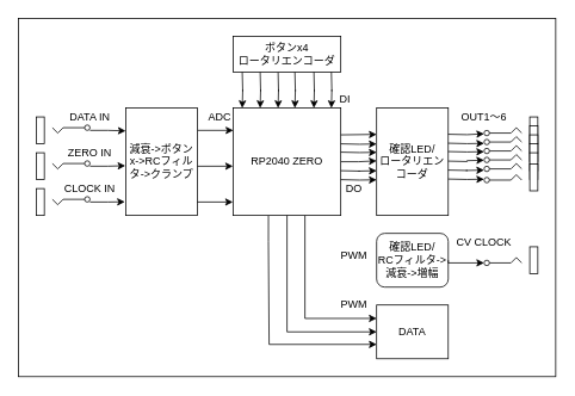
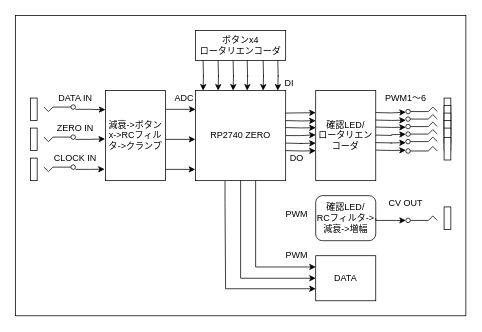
  <mxCell id="0" />
  <mxCell id="1" parent="0" />
  <mxCell id="2" value="" style="rounded=0;whiteSpace=wrap;html=1;" vertex="1" parent="1"><mxGeometry x="20" y="20" width="600" height="400" as="geometry" /></mxCell>
  <mxCell id="3" value="確認LED/&lt;div&gt;ロータリエンコーダ&lt;/div&gt;" style="rounded=0;whiteSpace=wrap;html=1;" vertex="1" parent="1"><mxGeometry x="420" y="120" width="80" height="120" as="geometry" /></mxCell>
  <mxCell id="4" style="edgeStyle=orthogonalEdgeStyle;rounded=0;orthogonalLoop=1;jettySize=auto;html=1;entryX=0;entryY=0.5;entryDx=0;entryDy=0;" edge="1" parent="1" source="6"><mxGeometry relative="1" as="geometry"><mxPoint x="420" y="179" as="targetPoint" /></mxGeometry></mxCell>
  <mxCell id="5" style="edgeStyle=orthogonalEdgeStyle;rounded=0;orthogonalLoop=1;jettySize=auto;html=1;entryX=0;entryY=0.25;entryDx=0;entryDy=0;" edge="1" parent="1" source="6" target="52"><mxGeometry relative="1" as="geometry"><Array as="points"><mxPoint x="340" y="355" /></Array></mxGeometry></mxCell>
- <mxCell id="6" value="RP2040 ZERO" style="whiteSpace=wrap;html=1;aspect=fixed;" vertex="1" parent="1"><mxGeometry x="260" y="120" width="120" height="120" as="geometry" /></mxCell>
+ <mxCell id="6" value="RP2740 ZERO" style="whiteSpace=wrap;html=1;aspect=fixed;" vertex="1" parent="1"><mxGeometry x="260" y="120" width="120" height="120" as="geometry" /></mxCell>
  <mxCell id="7" style="edgeStyle=orthogonalEdgeStyle;rounded=0;orthogonalLoop=1;jettySize=auto;html=1;" edge="1" parent="1" source="8"><mxGeometry relative="1" as="geometry"><mxPoint x="260" y="145" as="targetPoint" /><Array as="points"><mxPoint x="250" y="145" /><mxPoint x="250" y="145" /></Array></mxGeometry></mxCell>
  <mxCell id="8" value="減衰-&amp;gt;ボタンx-&amp;gt;RCフィルタ-&amp;gt;クランプ" style="rounded=0;whiteSpace=wrap;html=1;" vertex="1" parent="1"><mxGeometry x="140" y="120" width="80" height="120" as="geometry" /></mxCell>
  <mxCell id="9" value="DATA IN" style="text;html=1;align=center;verticalAlign=middle;whiteSpace=wrap;rounded=0;" vertex="1" parent="1"><mxGeometry x="60" y="120" width="80" height="20" as="geometry" /></mxCell>
  <mxCell id="10" style="edgeStyle=orthogonalEdgeStyle;rounded=0;orthogonalLoop=1;jettySize=auto;html=1;entryX=-0.003;entryY=0.548;entryDx=0;entryDy=0;entryPerimeter=0;" edge="1" parent="1" target="6"><mxGeometry relative="1" as="geometry"><mxPoint x="220" y="185.04" as="sourcePoint" /></mxGeometry></mxCell>
  <mxCell id="11" style="edgeStyle=orthogonalEdgeStyle;rounded=0;orthogonalLoop=1;jettySize=auto;html=1;exitX=1;exitY=0.5;exitDx=0;exitDy=0;entryX=-0.004;entryY=0.879;entryDx=0;entryDy=0;entryPerimeter=0;" edge="1" parent="1" target="6"><mxGeometry relative="1" as="geometry"><mxPoint x="220" y="225" as="sourcePoint" /></mxGeometry></mxCell>
  <mxCell id="12" value="" style="pointerEvents=1;verticalLabelPosition=bottom;shadow=0;dashed=0;align=center;html=1;verticalAlign=top;shape=mxgraph.electrical.miscellaneous.2_conductor_jack" vertex="1" parent="1"><mxGeometry x="40" y="130" width="60" height="30" as="geometry" /></mxCell>
  <mxCell id="13" value="" style="pointerEvents=1;verticalLabelPosition=bottom;shadow=0;dashed=0;align=center;html=1;verticalAlign=top;shape=mxgraph.electrical.miscellaneous.2_conductor_jack" vertex="1" parent="1"><mxGeometry x="40" y="170" width="60" height="30" as="geometry" /></mxCell>
  <mxCell id="14" style="edgeStyle=orthogonalEdgeStyle;rounded=0;orthogonalLoop=1;jettySize=auto;html=1;entryX=-0.014;entryY=0.873;entryDx=0;entryDy=0;entryPerimeter=0;" edge="1" parent="1" source="15" target="8"><mxGeometry relative="1" as="geometry"><mxPoint x="140" y="225" as="targetPoint" /></mxGeometry></mxCell>
  <mxCell id="15" value="" style="pointerEvents=1;verticalLabelPosition=bottom;shadow=0;dashed=0;align=center;html=1;verticalAlign=top;shape=mxgraph.electrical.miscellaneous.2_conductor_jack" vertex="1" parent="1"><mxGeometry x="40" y="210" width="60" height="30" as="geometry" /></mxCell>
  <mxCell id="16" style="edgeStyle=orthogonalEdgeStyle;rounded=0;orthogonalLoop=1;jettySize=auto;html=1;entryX=-0.007;entryY=0.537;entryDx=0;entryDy=0;entryPerimeter=0;" edge="1" parent="1" source="13" target="8"><mxGeometry relative="1" as="geometry"><mxPoint x="97.28" y="184.19" as="targetPoint" /></mxGeometry></mxCell>
  <mxCell id="17" style="edgeStyle=orthogonalEdgeStyle;rounded=0;orthogonalLoop=1;jettySize=auto;html=1;entryX=-0.002;entryY=0.213;entryDx=0;entryDy=0;entryPerimeter=0;" edge="1" parent="1" source="12" target="8"><mxGeometry relative="1" as="geometry" /></mxCell>
  <mxCell id="18" value="" style="pointerEvents=1;verticalLabelPosition=bottom;shadow=0;dashed=0;align=center;html=1;verticalAlign=top;shape=mxgraph.electrical.miscellaneous.2_conductor_jack;direction=west;" vertex="1" parent="1"><mxGeometry x="540" y="130" width="60" height="30" as="geometry" /></mxCell>
  <mxCell id="19" style="edgeStyle=orthogonalEdgeStyle;rounded=0;orthogonalLoop=1;jettySize=auto;html=1;exitX=1;exitY=0.75;exitDx=0;exitDy=0;entryX=0;entryY=0.659;entryDx=0;entryDy=0;entryPerimeter=0;" edge="1" parent="1"><mxGeometry relative="1" as="geometry"><mxPoint x="380" y="200" as="sourcePoint" /><mxPoint x="420" y="200.21" as="targetPoint" /></mxGeometry></mxCell>
  <mxCell id="20" style="edgeStyle=orthogonalEdgeStyle;rounded=0;orthogonalLoop=1;jettySize=auto;html=1;exitX=1;exitY=0.25;exitDx=0;exitDy=0;entryX=0;entryY=0.343;entryDx=0;entryDy=0;entryPerimeter=0;" edge="1" parent="1"><mxGeometry relative="1" as="geometry"><mxPoint x="380" y="169.31" as="sourcePoint" /><mxPoint x="420" y="169.48" as="targetPoint" /></mxGeometry></mxCell>
  <mxCell id="21" style="edgeStyle=orthogonalEdgeStyle;rounded=0;orthogonalLoop=1;jettySize=auto;html=1;exitX=1;exitY=0.25;exitDx=0;exitDy=0;entryX=0;entryY=0.343;entryDx=0;entryDy=0;entryPerimeter=0;" edge="1" parent="1"><mxGeometry relative="1" as="geometry"><mxPoint x="380" y="160" as="sourcePoint" /><mxPoint x="420" y="160.17" as="targetPoint" /></mxGeometry></mxCell>
  <mxCell id="22" style="edgeStyle=orthogonalEdgeStyle;rounded=0;orthogonalLoop=1;jettySize=auto;html=1;exitX=1;exitY=0.75;exitDx=0;exitDy=0;entryX=0;entryY=0.658;entryDx=0;entryDy=0;entryPerimeter=0;" edge="1" parent="1"><mxGeometry relative="1" as="geometry"><mxPoint x="380" y="190" as="sourcePoint" /><mxPoint x="420" y="190.02" as="targetPoint" /></mxGeometry></mxCell>
  <mxCell id="23" style="edgeStyle=orthogonalEdgeStyle;rounded=0;orthogonalLoop=1;jettySize=auto;html=1;exitX=1;exitY=0.25;exitDx=0;exitDy=0;entryX=0;entryY=0.343;entryDx=0;entryDy=0;entryPerimeter=0;" edge="1" parent="1" source="6"><mxGeometry relative="1" as="geometry"><mxPoint x="420" y="149.484" as="targetPoint" /></mxGeometry></mxCell>
  <mxCell id="24" style="edgeStyle=orthogonalEdgeStyle;rounded=0;orthogonalLoop=1;jettySize=auto;html=1;entryX=0;entryY=0.5;entryDx=0;entryDy=0;" edge="1" parent="1"><mxGeometry relative="1" as="geometry"><mxPoint x="500" y="179.326" as="sourcePoint" /><mxPoint x="540" y="178.326" as="targetPoint" /></mxGeometry></mxCell>
  <mxCell id="25" style="edgeStyle=orthogonalEdgeStyle;rounded=0;orthogonalLoop=1;jettySize=auto;html=1;exitX=1;exitY=0.75;exitDx=0;exitDy=0;entryX=0;entryY=0.659;entryDx=0;entryDy=0;entryPerimeter=0;" edge="1" parent="1"><mxGeometry relative="1" as="geometry"><mxPoint x="500" y="199.326" as="sourcePoint" /><mxPoint x="540" y="199.536" as="targetPoint" /></mxGeometry></mxCell>
  <mxCell id="26" style="edgeStyle=orthogonalEdgeStyle;rounded=0;orthogonalLoop=1;jettySize=auto;html=1;exitX=1;exitY=0.25;exitDx=0;exitDy=0;entryX=0;entryY=0.343;entryDx=0;entryDy=0;entryPerimeter=0;" edge="1" parent="1"><mxGeometry relative="1" as="geometry"><mxPoint x="500" y="168.636" as="sourcePoint" /><mxPoint x="540" y="168.806" as="targetPoint" /></mxGeometry></mxCell>
  <mxCell id="27" style="edgeStyle=orthogonalEdgeStyle;rounded=0;orthogonalLoop=1;jettySize=auto;html=1;exitX=1;exitY=0.25;exitDx=0;exitDy=0;entryX=0;entryY=0.343;entryDx=0;entryDy=0;entryPerimeter=0;" edge="1" parent="1"><mxGeometry relative="1" as="geometry"><mxPoint x="500" y="159.326" as="sourcePoint" /><mxPoint x="540" y="159.496" as="targetPoint" /></mxGeometry></mxCell>
  <mxCell id="28" style="edgeStyle=orthogonalEdgeStyle;rounded=0;orthogonalLoop=1;jettySize=auto;html=1;exitX=1;exitY=0.75;exitDx=0;exitDy=0;entryX=0;entryY=0.658;entryDx=0;entryDy=0;entryPerimeter=0;" edge="1" parent="1"><mxGeometry relative="1" as="geometry"><mxPoint x="500" y="189.326" as="sourcePoint" /><mxPoint x="540" y="189.346" as="targetPoint" /></mxGeometry></mxCell>
  <mxCell id="29" style="edgeStyle=orthogonalEdgeStyle;rounded=0;orthogonalLoop=1;jettySize=auto;html=1;exitX=1;exitY=0.25;exitDx=0;exitDy=0;entryX=0;entryY=0.343;entryDx=0;entryDy=0;entryPerimeter=0;" edge="1" parent="1"><mxGeometry relative="1" as="geometry"><mxPoint x="500" y="149.326" as="sourcePoint" /><mxPoint x="540" y="148.81" as="targetPoint" /></mxGeometry></mxCell>
  <mxCell id="30" value="" style="pointerEvents=1;verticalLabelPosition=bottom;shadow=0;dashed=0;align=center;html=1;verticalAlign=top;shape=mxgraph.electrical.miscellaneous.2_conductor_jack;direction=west;" vertex="1" parent="1"><mxGeometry x="540" y="140" width="60" height="30" as="geometry" /></mxCell>
  <mxCell id="31" value="" style="pointerEvents=1;verticalLabelPosition=bottom;shadow=0;dashed=0;align=center;html=1;verticalAlign=top;shape=mxgraph.electrical.miscellaneous.2_conductor_jack;direction=west;" vertex="1" parent="1"><mxGeometry x="540" y="150" width="60" height="30" as="geometry" /></mxCell>
  <mxCell id="32" value="" style="pointerEvents=1;verticalLabelPosition=bottom;shadow=0;dashed=0;align=center;html=1;verticalAlign=top;shape=mxgraph.electrical.miscellaneous.2_conductor_jack;direction=west;" vertex="1" parent="1"><mxGeometry x="540" y="160" width="60" height="30" as="geometry" /></mxCell>
  <mxCell id="33" value="" style="pointerEvents=1;verticalLabelPosition=bottom;shadow=0;dashed=0;align=center;html=1;verticalAlign=top;shape=mxgraph.electrical.miscellaneous.2_conductor_jack;direction=west;" vertex="1" parent="1"><mxGeometry x="540" y="170" width="60" height="30" as="geometry" /></mxCell>
  <mxCell id="34" value="" style="pointerEvents=1;verticalLabelPosition=bottom;shadow=0;dashed=0;align=center;html=1;verticalAlign=top;shape=mxgraph.electrical.miscellaneous.2_conductor_jack;direction=west;" vertex="1" parent="1"><mxGeometry x="540" y="182.5" width="60" height="30" as="geometry" /></mxCell>
- <mxCell id="35" value="OUT1～6" style="text;html=1;align=center;verticalAlign=middle;whiteSpace=wrap;rounded=0;" vertex="1" parent="1"><mxGeometry x="500" y="120" width="80" height="20" as="geometry" /></mxCell>
+ <mxCell id="35" value="PWM1～6" style="text;html=1;align=center;verticalAlign=middle;whiteSpace=wrap;rounded=0;" vertex="1" parent="1"><mxGeometry x="500" y="120" width="80" height="20" as="geometry" /></mxCell>
  <mxCell id="36" value="確認LED/&lt;div&gt;RCフィルタ-&amp;gt;減衰-&amp;gt;増幅&lt;/div&gt;" style="whiteSpace=wrap;html=1;rounded=1;" vertex="1" parent="1"><mxGeometry x="420" y="260" width="80" height="60" as="geometry" /></mxCell>
  <mxCell id="37" value="" style="pointerEvents=1;verticalLabelPosition=bottom;shadow=0;dashed=0;align=center;html=1;verticalAlign=top;shape=mxgraph.electrical.miscellaneous.2_conductor_jack;direction=west;" vertex="1" parent="1"><mxGeometry x="540" y="275" width="60" height="30" as="geometry" /></mxCell>
  <mxCell id="38" style="edgeStyle=orthogonalEdgeStyle;rounded=0;orthogonalLoop=1;jettySize=auto;html=1;exitX=1;exitY=0.5;exitDx=0;exitDy=0;entryX=1;entryY=0.4;entryDx=0;entryDy=0;entryPerimeter=0;" edge="1" parent="1" source="36" target="37"><mxGeometry relative="1" as="geometry"><Array as="points"><mxPoint x="500" y="293" /></Array></mxGeometry></mxCell>
  <mxCell id="39" value="DO" style="text;html=1;align=center;verticalAlign=middle;whiteSpace=wrap;rounded=0;" vertex="1" parent="1"><mxGeometry x="380" y="200" width="30" height="20" as="geometry" /></mxCell>
  <mxCell id="40" value="ADC" style="text;html=1;align=center;verticalAlign=middle;whiteSpace=wrap;rounded=0;" vertex="1" parent="1"><mxGeometry x="230" y="120" width="30" height="20" as="geometry" /></mxCell>
- <mxCell id="41" value="CV CLOCK" style="text;html=1;align=center;verticalAlign=middle;whiteSpace=wrap;rounded=0;" vertex="1" parent="1"><mxGeometry x="500" y="260" width="80" height="20" as="geometry" /></mxCell>
+ <mxCell id="41" value="CV OUT" style="text;html=1;align=center;verticalAlign=middle;whiteSpace=wrap;rounded=0;" vertex="1" parent="1"><mxGeometry x="500" y="260" width="80" height="20" as="geometry" /></mxCell>
  <mxCell id="42" style="edgeStyle=orthogonalEdgeStyle;rounded=0;orthogonalLoop=1;jettySize=auto;html=1;entryX=0.5;entryY=0;entryDx=0;entryDy=0;" edge="1" parent="1"><mxGeometry relative="1" as="geometry"><mxPoint x="310" y="80" as="sourcePoint" /><mxPoint x="310" y="120" as="targetPoint" /></mxGeometry></mxCell>
  <mxCell id="43" value="ボタンx4&lt;div&gt;ロータリエンコーダ&lt;/div&gt;" style="rounded=0;whiteSpace=wrap;html=1;" vertex="1" parent="1"><mxGeometry x="260" y="40" width="120" height="40" as="geometry" /></mxCell>
  <mxCell id="44" style="edgeStyle=orthogonalEdgeStyle;rounded=0;orthogonalLoop=1;jettySize=auto;html=1;entryX=0.5;entryY=0;entryDx=0;entryDy=0;" edge="1" parent="1"><mxGeometry relative="1" as="geometry"><mxPoint x="290" y="80" as="sourcePoint" /><mxPoint x="290" y="120" as="targetPoint" /></mxGeometry></mxCell>
  <mxCell id="45" style="edgeStyle=orthogonalEdgeStyle;rounded=0;orthogonalLoop=1;jettySize=auto;html=1;entryX=0.5;entryY=0;entryDx=0;entryDy=0;" edge="1" parent="1"><mxGeometry relative="1" as="geometry"><mxPoint x="328.75" y="80" as="sourcePoint" /><mxPoint x="328.75" y="120" as="targetPoint" /></mxGeometry></mxCell>
  <mxCell id="46" style="edgeStyle=orthogonalEdgeStyle;rounded=0;orthogonalLoop=1;jettySize=auto;html=1;entryX=0.5;entryY=0;entryDx=0;entryDy=0;" edge="1" parent="1"><mxGeometry relative="1" as="geometry"><mxPoint x="350" y="80" as="sourcePoint" /><mxPoint x="350" y="120" as="targetPoint" /></mxGeometry></mxCell>
  <mxCell id="47" style="edgeStyle=orthogonalEdgeStyle;rounded=0;orthogonalLoop=1;jettySize=auto;html=1;entryX=0.5;entryY=0;entryDx=0;entryDy=0;" edge="1" parent="1"><mxGeometry relative="1" as="geometry"><mxPoint x="270" y="80" as="sourcePoint" /><mxPoint x="270" y="120" as="targetPoint" /></mxGeometry></mxCell>
  <mxCell id="48" style="edgeStyle=orthogonalEdgeStyle;rounded=0;orthogonalLoop=1;jettySize=auto;html=1;entryX=0.5;entryY=0;entryDx=0;entryDy=0;" edge="1" parent="1"><mxGeometry relative="1" as="geometry"><mxPoint x="369.5" y="80" as="sourcePoint" /><mxPoint x="369.5" y="120" as="targetPoint" /></mxGeometry></mxCell>
  <mxCell id="49" value="DI" style="text;html=1;align=center;verticalAlign=middle;whiteSpace=wrap;rounded=0;" vertex="1" parent="1"><mxGeometry x="370" y="100" width="30" height="20" as="geometry" /></mxCell>
  <mxCell id="50" value="ZERO IN" style="text;html=1;align=center;verticalAlign=middle;whiteSpace=wrap;rounded=0;" vertex="1" parent="1"><mxGeometry x="60" y="160" width="80" height="20" as="geometry" /></mxCell>
  <mxCell id="51" value="CLOCK IN" style="text;html=1;align=center;verticalAlign=middle;whiteSpace=wrap;rounded=0;" vertex="1" parent="1"><mxGeometry x="60" y="200" width="80" height="20" as="geometry" /></mxCell>
  <mxCell id="52" value="DATA" style="rounded=0;whiteSpace=wrap;html=1;" vertex="1" parent="1"><mxGeometry x="420" y="340" width="80" height="60" as="geometry" /></mxCell>
  <mxCell id="53" style="edgeStyle=orthogonalEdgeStyle;rounded=0;orthogonalLoop=1;jettySize=auto;html=1;entryX=0;entryY=0.5;entryDx=0;entryDy=0;exitX=0.5;exitY=1;exitDx=0;exitDy=0;" edge="1" parent="1" source="6" target="52"><mxGeometry relative="1" as="geometry"><mxPoint x="320" y="260" as="sourcePoint" /><mxPoint x="400" y="375" as="targetPoint" /><Array as="points"><mxPoint x="320" y="370" /></Array></mxGeometry></mxCell>
  <mxCell id="54" style="edgeStyle=orthogonalEdgeStyle;rounded=0;orthogonalLoop=1;jettySize=auto;html=1;entryX=0;entryY=0.25;entryDx=0;entryDy=0;exitX=0.327;exitY=1.004;exitDx=0;exitDy=0;exitPerimeter=0;" edge="1" parent="1" source="6"><mxGeometry relative="1" as="geometry"><mxPoint x="340" y="269" as="sourcePoint" /><mxPoint x="420" y="384" as="targetPoint" /><Array as="points"><mxPoint x="299" y="269" /><mxPoint x="300" y="269" /><mxPoint x="300" y="384" /></Array></mxGeometry></mxCell>
  <mxCell id="55" value="PWM" style="text;html=1;align=center;verticalAlign=middle;whiteSpace=wrap;rounded=0;" vertex="1" parent="1"><mxGeometry x="380" y="330" width="30" height="20" as="geometry" /></mxCell>
  <mxCell id="56" value="PWM" style="text;html=1;align=center;verticalAlign=middle;whiteSpace=wrap;rounded=0;" vertex="1" parent="1"><mxGeometry x="380" y="275" width="30" height="20" as="geometry" /></mxCell>
